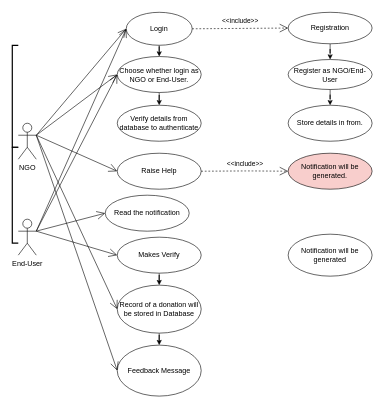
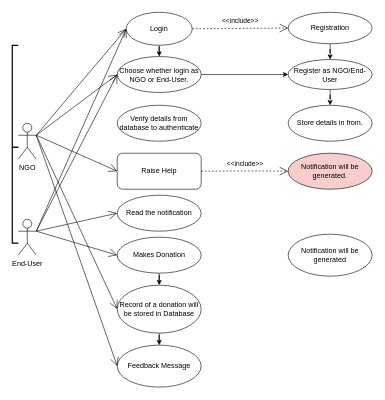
  <mxCell id="0" />
  <mxCell id="1" parent="0" />
  <mxCell id="2" value="" style="strokeWidth=2;html=1;shape=mxgraph.flowchart.annotation_1;align=left;pointerEvents=1;" parent="1" vertex="1"><mxGeometry x="20" y="75" width="10" height="170" as="geometry" /></mxCell>
  <mxCell id="3" value="NGO" style="shape=umlActor;verticalLabelPosition=bottom;verticalAlign=top;html=1;" parent="1" vertex="1"><mxGeometry x="30" y="205" width="30" height="60" as="geometry" /></mxCell>
  <mxCell id="4" value="" style="strokeWidth=2;html=1;shape=mxgraph.flowchart.annotation_1;align=left;pointerEvents=1;" parent="1" vertex="1"><mxGeometry x="20" y="245" width="10" height="160" as="geometry" /></mxCell>
  <mxCell id="5" value="End-User" style="shape=umlActor;verticalLabelPosition=bottom;verticalAlign=top;html=1;" parent="1" vertex="1"><mxGeometry x="30" y="365" width="30" height="60" as="geometry" /></mxCell>
  <mxCell id="6" value="" style="edgeStyle=orthogonalEdgeStyle;orthogonalLoop=1;jettySize=auto;html=1;" edge="1" parent="1" source="7" target="18"><mxGeometry relative="1" as="geometry" /></mxCell>
  <mxCell id="7" value="Login" style="ellipse;whiteSpace=wrap;html=1;" parent="1" vertex="1"><mxGeometry x="210" y="20" width="110" height="55" as="geometry" /></mxCell>
  <mxCell id="8" value="" style="edgeStyle=orthogonalEdgeStyle;orthogonalLoop=1;jettySize=auto;html=1;" edge="1" parent="1" source="9" target="14"><mxGeometry relative="1" as="geometry" /></mxCell>
  <mxCell id="9" value="Registration" style="ellipse;whiteSpace=wrap;html=1;" parent="1" vertex="1"><mxGeometry x="480" y="20" width="140" height="52.5" as="geometry" /></mxCell>
  <mxCell id="10" value="&amp;lt;&amp;lt;include&amp;gt;&amp;gt;" style="endArrow=open;endSize=12;dashed=1;html=1;exitX=1;exitY=0.5;exitDx=0;exitDy=0;entryX=0;entryY=0.5;entryDx=0;entryDy=0;" parent="1" edge="1" target="9" source="7"><mxGeometry y="12" width="160" relative="1" as="geometry"><mxPoint x="320" y="47" as="sourcePoint" /><mxPoint x="480" y="47" as="targetPoint" /><mxPoint as="offset" /></mxGeometry></mxCell>
  <mxCell id="11" value="" style="endArrow=open;endFill=1;endSize=12;html=1;entryX=0;entryY=0.5;entryDx=0;entryDy=0;exitX=1;exitY=0.333;exitDx=0;exitDy=0;exitPerimeter=0;" parent="1" source="3" target="7" edge="1"><mxGeometry width="160" relative="1" as="geometry"><mxPoint x="50" y="225" as="sourcePoint" /><mxPoint x="210" y="225" as="targetPoint" /><Array as="points" /></mxGeometry></mxCell>
  <mxCell id="12" value="" style="endArrow=open;endFill=1;endSize=12;html=1;entryX=0;entryY=0.5;entryDx=0;entryDy=0;exitX=1;exitY=0.333;exitDx=0;exitDy=0;exitPerimeter=0;" parent="1" source="5" target="7" edge="1"><mxGeometry width="160" relative="1" as="geometry"><mxPoint x="60" y="235" as="sourcePoint" /><mxPoint x="220" y="77.5" as="targetPoint" /><Array as="points" /></mxGeometry></mxCell>
  <mxCell id="13" value="" style="edgeStyle=orthogonalEdgeStyle;orthogonalLoop=1;jettySize=auto;html=1;" edge="1" parent="1" source="14" target="15"><mxGeometry relative="1" as="geometry" /></mxCell>
  <mxCell id="14" value="Register as NGO/End-User" style="ellipse;whiteSpace=wrap;html=1;" vertex="1" parent="1"><mxGeometry x="480" y="98.75" width="140" height="50" as="geometry" /></mxCell>
  <mxCell id="15" value="Store details in from." style="ellipse;whiteSpace=wrap;html=1;" vertex="1" parent="1"><mxGeometry x="480" y="175" width="140" height="60" as="geometry" /></mxCell>
  <mxCell id="16" value="Verify details from database to authenticate" style="ellipse;whiteSpace=wrap;html=1;" vertex="1" parent="1"><mxGeometry x="195" y="175" width="140" height="60" as="geometry" /></mxCell>
- <mxCell id="17" value="" style="edgeStyle=orthogonalEdgeStyle;orthogonalLoop=1;jettySize=auto;html=1;" edge="1" parent="1" source="18" target="16"><mxGeometry relative="1" as="geometry" /></mxCell>
+ <mxCell id="17" value="" style="edgeStyle=orthogonalEdgeStyle;orthogonalLoop=1;jettySize=auto;html=1;" edge="1" parent="1" source="18" target="14"><mxGeometry relative="1" as="geometry" /></mxCell>
  <mxCell id="18" value="Choose whether login as NGO or End-User." style="ellipse;whiteSpace=wrap;html=1;" vertex="1" parent="1"><mxGeometry x="195" y="93.75" width="140" height="60" as="geometry" /></mxCell>
  <mxCell id="19" value="" style="endArrow=open;endFill=1;endSize=12;html=1;entryX=0;entryY=0.5;entryDx=0;entryDy=0;" edge="1" parent="1" target="18"><mxGeometry width="160" relative="1" as="geometry"><mxPoint x="60" y="225" as="sourcePoint" /><mxPoint x="210" y="87.5" as="targetPoint" /><Array as="points" /></mxGeometry></mxCell>
  <mxCell id="20" value="" style="endArrow=open;endFill=1;endSize=12;html=1;exitX=1;exitY=0.333;exitDx=0;exitDy=0;exitPerimeter=0;entryX=0;entryY=0.5;entryDx=0;entryDy=0;" edge="1" parent="1" source="5" target="18"><mxGeometry width="160" relative="1" as="geometry"><mxPoint x="80" y="245" as="sourcePoint" /><mxPoint x="180" y="250" as="targetPoint" /><Array as="points" /></mxGeometry></mxCell>
- <mxCell id="21" value="Raise Help" style="ellipse;whiteSpace=wrap;html=1;" vertex="1" parent="1"><mxGeometry x="195" y="255" width="140" height="60" as="geometry" /></mxCell>
+ <mxCell id="21" value="Raise Help" style="whiteSpace=wrap;html=1;rounded=1;" vertex="1" parent="1"><mxGeometry x="195" y="255" width="140" height="60" as="geometry" /></mxCell>
  <mxCell id="22" value="" style="endArrow=open;endFill=1;endSize=12;html=1;entryX=0;entryY=0.5;entryDx=0;entryDy=0;exitX=1;exitY=0.333;exitDx=0;exitDy=0;exitPerimeter=0;" edge="1" parent="1" source="3" target="21"><mxGeometry width="160" relative="1" as="geometry"><mxPoint x="45" y="442.5" as="sourcePoint" /><mxPoint x="195" y="285" as="targetPoint" /><Array as="points" /></mxGeometry></mxCell>
  <mxCell id="23" value="&amp;lt;&amp;lt;include&amp;gt;&amp;gt;" style="endArrow=open;endSize=12;dashed=1;html=1;exitX=1;exitY=0.5;exitDx=0;exitDy=0;entryX=0;entryY=0.5;entryDx=0;entryDy=0;" edge="1" parent="1" source="21" target="24"><mxGeometry y="12" width="160" relative="1" as="geometry"><mxPoint x="335" y="284.5" as="sourcePoint" /><mxPoint x="495" y="284.5" as="targetPoint" /><mxPoint as="offset" /><Array as="points"><mxPoint x="415" y="284.5" /></Array></mxGeometry></mxCell>
  <mxCell id="24" value="Notification will be generated." style="ellipse;whiteSpace=wrap;html=1;fillColor=#f8cecc;" vertex="1" parent="1"><mxGeometry x="480" y="255" width="140" height="60" as="geometry" /></mxCell>
- <mxCell id="25" value="Read the notification" style="ellipse;whiteSpace=wrap;html=1;" vertex="1" parent="1"><mxGeometry x="175" y="325" width="140" height="60" as="geometry" /></mxCell>
+ <mxCell id="25" value="Read the notification" style="ellipse;whiteSpace=wrap;html=1;" vertex="1" parent="1"><mxGeometry x="195" y="325" width="140" height="60" as="geometry" /></mxCell>
  <mxCell id="26" value="" style="endArrow=open;endFill=1;endSize=12;html=1;entryX=0;entryY=0.5;entryDx=0;entryDy=0;exitX=1;exitY=0.333;exitDx=0;exitDy=0;exitPerimeter=0;" edge="1" parent="1" source="5" target="25"><mxGeometry width="160" relative="1" as="geometry"><mxPoint x="60" y="385" as="sourcePoint" /><mxPoint x="195" y="445" as="targetPoint" /><Array as="points" /></mxGeometry></mxCell>
  <mxCell id="27" style="edgeStyle=orthogonalEdgeStyle;orthogonalLoop=1;jettySize=auto;html=1;exitX=0.5;exitY=1;exitDx=0;exitDy=0;" edge="1" parent="1" source="28" target="32"><mxGeometry relative="1" as="geometry" /></mxCell>
- <mxCell id="28" value="Makes Verify" style="ellipse;whiteSpace=wrap;html=1;" vertex="1" parent="1"><mxGeometry x="195" y="395" width="140" height="60" as="geometry" /></mxCell>
+ <mxCell id="28" value="Makes Donation" style="ellipse;whiteSpace=wrap;html=1;" vertex="1" parent="1"><mxGeometry x="195" y="395" width="140" height="60" as="geometry" /></mxCell>
  <mxCell id="29" value="" style="endArrow=open;endFill=1;endSize=12;html=1;entryX=0;entryY=0.5;entryDx=0;entryDy=0;exitX=1;exitY=0.333;exitDx=0;exitDy=0;exitPerimeter=0;" edge="1" parent="1" source="5" target="28"><mxGeometry width="160" relative="1" as="geometry"><mxPoint x="60" y="385" as="sourcePoint" /><mxPoint x="195" y="445" as="targetPoint" /><Array as="points" /></mxGeometry></mxCell>
  <mxCell id="30" value="Notification will be generated" style="ellipse;whiteSpace=wrap;html=1;" vertex="1" parent="1"><mxGeometry x="480" y="390" width="140" height="70" as="geometry" /></mxCell>
  <mxCell id="31" style="edgeStyle=orthogonalEdgeStyle;orthogonalLoop=1;jettySize=auto;html=1;exitX=0.5;exitY=1;exitDx=0;exitDy=0;" edge="1" parent="1" source="32" target="34"><mxGeometry relative="1" as="geometry" /></mxCell>
  <mxCell id="32" value="Record of a donation will be stored in Database" style="ellipse;whiteSpace=wrap;html=1;" vertex="1" parent="1"><mxGeometry x="195" y="475" width="140" height="80" as="geometry" /></mxCell>
  <mxCell id="33" value="" style="endArrow=open;endFill=1;endSize=12;html=1;entryX=0;entryY=0.5;entryDx=0;entryDy=0;exitX=1;exitY=0.333;exitDx=0;exitDy=0;exitPerimeter=0;" edge="1" parent="1" source="3" target="32"><mxGeometry width="160" relative="1" as="geometry"><mxPoint x="70" y="235" as="sourcePoint" /><mxPoint x="205" y="295" as="targetPoint" /><Array as="points" /></mxGeometry></mxCell>
- <mxCell id="34" value="Feedback Message" style="ellipse;whiteSpace=wrap;html=1;" vertex="1" parent="1"><mxGeometry x="195" y="575" width="140" height="85" as="geometry" /></mxCell>
+ <mxCell id="34" value="Feedback Message" style="ellipse;whiteSpace=wrap;html=1;" vertex="1" parent="1"><mxGeometry x="195" y="575" width="140" height="70" as="geometry" /></mxCell>
  <mxCell id="35" value="" style="endArrow=open;endFill=1;endSize=12;html=1;entryX=0;entryY=0.5;entryDx=0;entryDy=0;exitX=1;exitY=0.333;exitDx=0;exitDy=0;exitPerimeter=0;" edge="1" parent="1" source="3" target="34"><mxGeometry width="160" relative="1" as="geometry"><mxPoint x="80" y="245" as="sourcePoint" /><mxPoint x="215" y="305" as="targetPoint" /><Array as="points" /></mxGeometry></mxCell>
